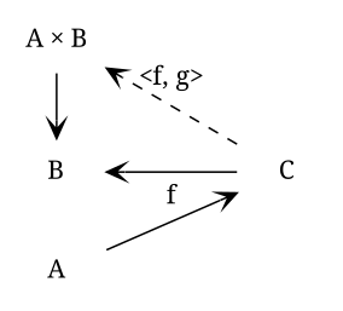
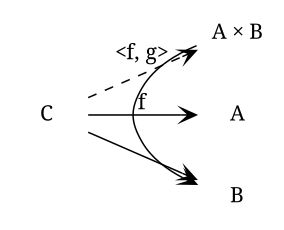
  digraph {
    fontname="Noto Serif"
    rankdir=LR
    node [fontname="Noto Serif" shape=plaintext]
    edge [arrowhead=vee arrowtail=vee fontname="Noto Serif" style=solid]
    n1 [label=<A &times; B>]
    A
    B
    C
    subgraph sub_1 {
      rank=same
      n1
      A
      B
    }
    n1 -> B
    C -> n1 [label="<f, g>" style=dashed]
-   A -> C [label=f]
+   C -> A [label=f]
    C -> B
  }
